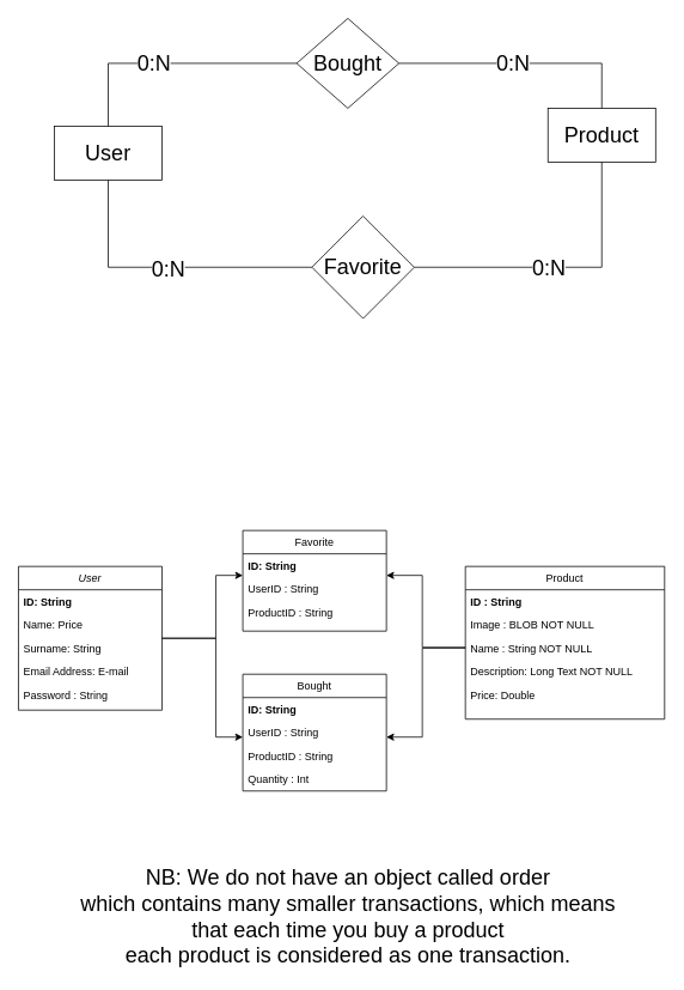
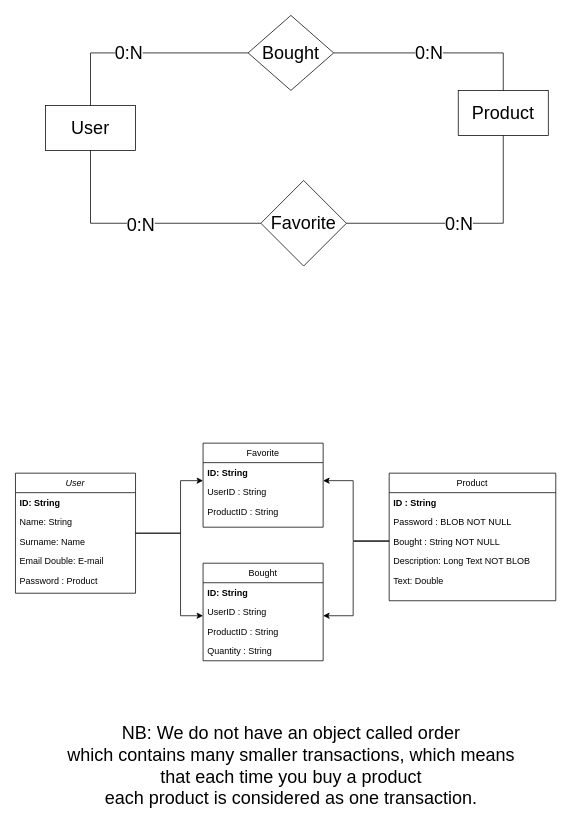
  <mxCell id="0" />
  <mxCell id="1" parent="0" />
  <mxCell id="2" style="edgeStyle=orthogonalEdgeStyle;rounded=0;orthogonalLoop=1;jettySize=auto;html=1;fontSize=24;" parent="1" source="4" target="10" edge="1"><mxGeometry relative="1" as="geometry"><mxPoint x="200" y="540" as="targetPoint" /><Array as="points"><mxPoint x="240" y="710" /><mxPoint x="240" y="640" /></Array></mxGeometry></mxCell>
  <mxCell id="3" style="edgeStyle=orthogonalEdgeStyle;rounded=0;orthogonalLoop=1;jettySize=auto;html=1;fontSize=24;" parent="1" source="4" target="33" edge="1"><mxGeometry relative="1" as="geometry"><Array as="points"><mxPoint x="240" y="710" /><mxPoint x="240" y="820" /></Array></mxGeometry></mxCell>
  <mxCell id="4" value="User" style="swimlane;fontStyle=2;align=center;verticalAlign=top;childLayout=stackLayout;horizontal=1;startSize=26;horizontalStack=0;resizeParent=1;resizeLast=0;collapsible=1;marginBottom=0;rounded=0;shadow=0;strokeWidth=1;" parent="1" vertex="1"><mxGeometry x="20" y="630" width="160" height="160" as="geometry"><mxRectangle x="230" y="140" width="160" height="26" as="alternateBounds" /></mxGeometry></mxCell>
  <mxCell id="5" value="ID: String" style="text;align=left;verticalAlign=top;spacingLeft=4;spacingRight=4;overflow=hidden;rotatable=0;points=[[0,0.5],[1,0.5]];portConstraint=eastwest;fontStyle=1" parent="4" vertex="1"><mxGeometry y="26" width="160" height="26" as="geometry" /></mxCell>
- <mxCell id="6" value="Name: Price" style="text;align=left;verticalAlign=top;spacingLeft=4;spacingRight=4;overflow=hidden;rotatable=0;points=[[0,0.5],[1,0.5]];portConstraint=eastwest;" parent="4" vertex="1"><mxGeometry y="52" width="160" height="26" as="geometry" /></mxCell>
- <mxCell id="7" value="Surname: String" style="text;align=left;verticalAlign=top;spacingLeft=4;spacingRight=4;overflow=hidden;rotatable=0;points=[[0,0.5],[1,0.5]];portConstraint=eastwest;rounded=0;shadow=0;html=0;" parent="4" vertex="1"><mxGeometry y="78" width="160" height="26" as="geometry" /></mxCell>
- <mxCell id="8" value="Email Address: E-mail" style="text;align=left;verticalAlign=top;spacingLeft=4;spacingRight=4;overflow=hidden;rotatable=0;points=[[0,0.5],[1,0.5]];portConstraint=eastwest;rounded=0;shadow=0;html=0;" parent="4" vertex="1"><mxGeometry y="104" width="160" height="26" as="geometry" /></mxCell>
- <mxCell id="9" value="Password : String" style="text;align=left;verticalAlign=top;spacingLeft=4;spacingRight=4;overflow=hidden;rotatable=0;points=[[0,0.5],[1,0.5]];portConstraint=eastwest;" parent="4" vertex="1"><mxGeometry y="130" width="160" height="26" as="geometry" /></mxCell>
+ <mxCell id="6" value="Name: String" style="text;align=left;verticalAlign=top;spacingLeft=4;spacingRight=4;overflow=hidden;rotatable=0;points=[[0,0.5],[1,0.5]];portConstraint=eastwest;" parent="4" vertex="1"><mxGeometry y="52" width="160" height="26" as="geometry" /></mxCell>
+ <mxCell id="7" value="Surname: Name" style="text;align=left;verticalAlign=top;spacingLeft=4;spacingRight=4;overflow=hidden;rotatable=0;points=[[0,0.5],[1,0.5]];portConstraint=eastwest;rounded=0;shadow=0;html=0;" parent="4" vertex="1"><mxGeometry y="78" width="160" height="26" as="geometry" /></mxCell>
+ <mxCell id="8" value="Email Double: E-mail" style="text;align=left;verticalAlign=top;spacingLeft=4;spacingRight=4;overflow=hidden;rotatable=0;points=[[0,0.5],[1,0.5]];portConstraint=eastwest;rounded=0;shadow=0;html=0;" parent="4" vertex="1"><mxGeometry y="104" width="160" height="26" as="geometry" /></mxCell>
+ <mxCell id="9" value="Password : Product" style="text;align=left;verticalAlign=top;spacingLeft=4;spacingRight=4;overflow=hidden;rotatable=0;points=[[0,0.5],[1,0.5]];portConstraint=eastwest;" parent="4" vertex="1"><mxGeometry y="130" width="160" height="26" as="geometry" /></mxCell>
  <mxCell id="10" value="Favorite" style="swimlane;fontStyle=0;align=center;verticalAlign=top;childLayout=stackLayout;horizontal=1;startSize=26;horizontalStack=0;resizeParent=1;resizeLast=0;collapsible=1;marginBottom=0;rounded=0;shadow=0;strokeWidth=1;" parent="1" vertex="1"><mxGeometry x="270" y="590" width="160" height="112" as="geometry"><mxRectangle x="340" y="380" width="170" height="26" as="alternateBounds" /></mxGeometry></mxCell>
  <mxCell id="11" value="ID: String" style="text;align=left;verticalAlign=top;spacingLeft=4;spacingRight=4;overflow=hidden;rotatable=0;points=[[0,0.5],[1,0.5]];portConstraint=eastwest;fontStyle=1" parent="10" vertex="1"><mxGeometry y="26" width="160" height="26" as="geometry" /></mxCell>
  <mxCell id="12" value="UserID : String" style="text;align=left;verticalAlign=top;spacingLeft=4;spacingRight=4;overflow=hidden;rotatable=0;points=[[0,0.5],[1,0.5]];portConstraint=eastwest;" parent="10" vertex="1"><mxGeometry y="52" width="160" height="26" as="geometry" /></mxCell>
  <mxCell id="13" value="ProductID : String" style="text;align=left;verticalAlign=top;spacingLeft=4;spacingRight=4;overflow=hidden;rotatable=0;points=[[0,0.5],[1,0.5]];portConstraint=eastwest;" parent="10" vertex="1"><mxGeometry y="78" width="160" height="26" as="geometry" /></mxCell>
  <mxCell id="14" style="edgeStyle=orthogonalEdgeStyle;rounded=0;orthogonalLoop=1;jettySize=auto;html=1;fontSize=24;" parent="1" source="15" target="10" edge="1"><mxGeometry relative="1" as="geometry"><Array as="points"><mxPoint x="470" y="720" /><mxPoint x="470" y="640" /></Array></mxGeometry></mxCell>
  <mxCell id="15" value="Product" style="swimlane;fontStyle=0;align=center;verticalAlign=top;childLayout=stackLayout;horizontal=1;startSize=26;horizontalStack=0;resizeParent=1;resizeLast=0;collapsible=1;marginBottom=0;rounded=0;shadow=0;strokeWidth=1;" parent="1" vertex="1"><mxGeometry x="518" y="630" width="222" height="170" as="geometry"><mxRectangle x="550" y="140" width="160" height="26" as="alternateBounds" /></mxGeometry></mxCell>
  <mxCell id="16" value="ID : String" style="text;align=left;verticalAlign=top;spacingLeft=4;spacingRight=4;overflow=hidden;rotatable=0;points=[[0,0.5],[1,0.5]];portConstraint=eastwest;fontStyle=1" parent="15" vertex="1"><mxGeometry y="26" width="222" height="26" as="geometry" /></mxCell>
- <mxCell id="17" value="Image : BLOB NOT NULL" style="text;align=left;verticalAlign=top;spacingLeft=4;spacingRight=4;overflow=hidden;rotatable=0;points=[[0,0.5],[1,0.5]];portConstraint=eastwest;rounded=0;shadow=0;html=0;" parent="15" vertex="1"><mxGeometry y="52" width="222" height="26" as="geometry" /></mxCell>
- <mxCell id="18" value="Name : String NOT NULL" style="text;align=left;verticalAlign=top;spacingLeft=4;spacingRight=4;overflow=hidden;rotatable=0;points=[[0,0.5],[1,0.5]];portConstraint=eastwest;rounded=0;shadow=0;html=0;" parent="15" vertex="1"><mxGeometry y="78" width="222" height="26" as="geometry" /></mxCell>
- <mxCell id="19" value="Description: Long Text NOT NULL" style="text;align=left;verticalAlign=top;spacingLeft=4;spacingRight=4;overflow=hidden;rotatable=0;points=[[0,0.5],[1,0.5]];portConstraint=eastwest;rounded=0;shadow=0;html=0;" parent="15" vertex="1"><mxGeometry y="104" width="222" height="26" as="geometry" /></mxCell>
- <mxCell id="20" value="Price: Double" style="text;align=left;verticalAlign=top;spacingLeft=4;spacingRight=4;overflow=hidden;rotatable=0;points=[[0,0.5],[1,0.5]];portConstraint=eastwest;rounded=0;shadow=0;html=0;" parent="15" vertex="1"><mxGeometry y="130" width="222" height="26" as="geometry" /></mxCell>
+ <mxCell id="17" value="Password : BLOB NOT NULL" style="text;align=left;verticalAlign=top;spacingLeft=4;spacingRight=4;overflow=hidden;rotatable=0;points=[[0,0.5],[1,0.5]];portConstraint=eastwest;rounded=0;shadow=0;html=0;" parent="15" vertex="1"><mxGeometry y="52" width="222" height="26" as="geometry" /></mxCell>
+ <mxCell id="18" value="Bought : String NOT NULL" style="text;align=left;verticalAlign=top;spacingLeft=4;spacingRight=4;overflow=hidden;rotatable=0;points=[[0,0.5],[1,0.5]];portConstraint=eastwest;rounded=0;shadow=0;html=0;" parent="15" vertex="1"><mxGeometry y="78" width="222" height="26" as="geometry" /></mxCell>
+ <mxCell id="19" value="Description: Long Text NOT BLOB" style="text;align=left;verticalAlign=top;spacingLeft=4;spacingRight=4;overflow=hidden;rotatable=0;points=[[0,0.5],[1,0.5]];portConstraint=eastwest;rounded=0;shadow=0;html=0;" parent="15" vertex="1"><mxGeometry y="104" width="222" height="26" as="geometry" /></mxCell>
+ <mxCell id="20" value="Text: Double" style="text;align=left;verticalAlign=top;spacingLeft=4;spacingRight=4;overflow=hidden;rotatable=0;points=[[0,0.5],[1,0.5]];portConstraint=eastwest;rounded=0;shadow=0;html=0;" parent="15" vertex="1"><mxGeometry y="130" width="222" height="26" as="geometry" /></mxCell>
  <mxCell id="21" value="&lt;font style=&quot;font-size: 24px;&quot;&gt;User&lt;/font&gt;" style="rounded=0;whiteSpace=wrap;html=1;" parent="1" vertex="1"><mxGeometry x="60" y="140" width="120" height="60" as="geometry" /></mxCell>
  <mxCell id="22" value="Bought" style="rhombus;whiteSpace=wrap;html=1;fontSize=24;" parent="1" vertex="1"><mxGeometry x="330" y="20" width="114" height="100" as="geometry" /></mxCell>
  <mxCell id="23" value="Favorite" style="rhombus;whiteSpace=wrap;html=1;fontSize=24;" parent="1" vertex="1"><mxGeometry x="347" y="240" width="114" height="114" as="geometry" /></mxCell>
  <mxCell id="24" value="Product" style="rounded=0;whiteSpace=wrap;html=1;fontSize=24;" parent="1" vertex="1"><mxGeometry x="610" y="120" width="120" height="60" as="geometry" /></mxCell>
  <mxCell id="25" value="" style="endArrow=none;html=1;rounded=0;fontSize=24;entryX=0.5;entryY=1;entryDx=0;entryDy=0;exitX=0;exitY=0.5;exitDx=0;exitDy=0;" parent="1" source="23" target="21" edge="1"><mxGeometry width="50" height="50" relative="1" as="geometry"><mxPoint x="380" y="310" as="sourcePoint" /><mxPoint x="430" y="260" as="targetPoint" /><Array as="points"><mxPoint x="120" y="297" /></Array></mxGeometry></mxCell>
  <mxCell id="26" value="" style="endArrow=none;html=1;rounded=0;fontSize=24;entryX=1;entryY=0.5;entryDx=0;entryDy=0;exitX=0.5;exitY=1;exitDx=0;exitDy=0;" parent="1" source="24" target="23" edge="1"><mxGeometry width="50" height="50" relative="1" as="geometry"><mxPoint x="380" y="310" as="sourcePoint" /><mxPoint x="430" y="260" as="targetPoint" /><Array as="points"><mxPoint x="670" y="297" /></Array></mxGeometry></mxCell>
  <mxCell id="27" value="" style="endArrow=none;html=1;rounded=0;fontSize=24;exitX=0.5;exitY=0;exitDx=0;exitDy=0;entryX=0;entryY=0.5;entryDx=0;entryDy=0;" parent="1" source="21" target="22" edge="1"><mxGeometry width="50" height="50" relative="1" as="geometry"><mxPoint x="80" y="130" as="sourcePoint" /><mxPoint x="120" y="70" as="targetPoint" /><Array as="points"><mxPoint x="120" y="70" /></Array></mxGeometry></mxCell>
  <mxCell id="28" value="0:N" style="edgeLabel;html=1;align=center;verticalAlign=middle;resizable=0;points=[];fontSize=24;" parent="27" vertex="1" connectable="0"><mxGeometry x="-0.064" y="-2" relative="1" as="geometry"><mxPoint x="-11" y="-2" as="offset" /></mxGeometry></mxCell>
  <mxCell id="29" value="" style="endArrow=none;html=1;rounded=0;fontSize=24;exitX=1;exitY=0.5;exitDx=0;exitDy=0;entryX=0.5;entryY=0;entryDx=0;entryDy=0;" parent="1" source="22" target="24" edge="1"><mxGeometry width="50" height="50" relative="1" as="geometry"><mxPoint x="570" y="100" as="sourcePoint" /><mxPoint x="620" y="50" as="targetPoint" /><Array as="points"><mxPoint x="670" y="70" /></Array></mxGeometry></mxCell>
  <mxCell id="30" value="0:N" style="edgeLabel;html=1;align=center;verticalAlign=middle;resizable=0;points=[];fontSize=24;" parent="1" vertex="1" connectable="0"><mxGeometry x="570" y="70" as="geometry" /></mxCell>
  <mxCell id="31" value="0:N" style="edgeLabel;html=1;align=center;verticalAlign=middle;resizable=0;points=[];fontSize=24;" parent="1" vertex="1" connectable="0"><mxGeometry x="150" y="210" as="geometry"><mxPoint x="36" y="89" as="offset" /></mxGeometry></mxCell>
  <mxCell id="32" value="0:N" style="edgeLabel;html=1;align=center;verticalAlign=middle;resizable=0;points=[];fontSize=24;" parent="1" vertex="1" connectable="0"><mxGeometry x="610" y="297" as="geometry" /></mxCell>
  <mxCell id="33" value="Bought" style="swimlane;fontStyle=0;align=center;verticalAlign=top;childLayout=stackLayout;horizontal=1;startSize=26;horizontalStack=0;resizeParent=1;resizeLast=0;collapsible=1;marginBottom=0;rounded=0;shadow=0;strokeWidth=1;" parent="1" vertex="1"><mxGeometry x="270" y="750" width="160" height="130" as="geometry"><mxRectangle x="340" y="380" width="170" height="26" as="alternateBounds" /></mxGeometry></mxCell>
  <mxCell id="34" value="ID: String" style="text;align=left;verticalAlign=top;spacingLeft=4;spacingRight=4;overflow=hidden;rotatable=0;points=[[0,0.5],[1,0.5]];portConstraint=eastwest;fontStyle=1" parent="33" vertex="1"><mxGeometry y="26" width="160" height="26" as="geometry" /></mxCell>
  <mxCell id="35" value="UserID : String" style="text;align=left;verticalAlign=top;spacingLeft=4;spacingRight=4;overflow=hidden;rotatable=0;points=[[0,0.5],[1,0.5]];portConstraint=eastwest;" parent="33" vertex="1"><mxGeometry y="52" width="160" height="26" as="geometry" /></mxCell>
  <mxCell id="36" value="ProductID : String" style="text;align=left;verticalAlign=top;spacingLeft=4;spacingRight=4;overflow=hidden;rotatable=0;points=[[0,0.5],[1,0.5]];portConstraint=eastwest;" parent="33" vertex="1"><mxGeometry y="78" width="160" height="26" as="geometry" /></mxCell>
- <mxCell id="37" value="Quantity : Int" style="text;align=left;verticalAlign=top;spacingLeft=4;spacingRight=4;overflow=hidden;rotatable=0;points=[[0,0.5],[1,0.5]];portConstraint=eastwest;" parent="33" vertex="1"><mxGeometry y="104" width="160" height="26" as="geometry" /></mxCell>
+ <mxCell id="37" value="Quantity : String" style="text;align=left;verticalAlign=top;spacingLeft=4;spacingRight=4;overflow=hidden;rotatable=0;points=[[0,0.5],[1,0.5]];portConstraint=eastwest;" parent="33" vertex="1"><mxGeometry y="104" width="160" height="26" as="geometry" /></mxCell>
  <mxCell id="38" style="edgeStyle=orthogonalEdgeStyle;rounded=0;orthogonalLoop=1;jettySize=auto;html=1;fontSize=24;" parent="1" source="18" target="33" edge="1"><mxGeometry relative="1" as="geometry"><Array as="points"><mxPoint x="470" y="721" /><mxPoint x="470" y="820" /></Array></mxGeometry></mxCell>
  <mxCell id="39" value="NB: We do not have an object called order&lt;br&gt;which contains many smaller transactions, which means&lt;br&gt;that each time you buy a product &lt;br&gt;each product is considered as one transaction." style="text;html=1;align=center;verticalAlign=middle;resizable=0;points=[];autosize=1;strokeColor=none;fillColor=none;fontSize=24;" parent="1" vertex="1"><mxGeometry x="82" y="960" width="610" height="120" as="geometry" /></mxCell>
